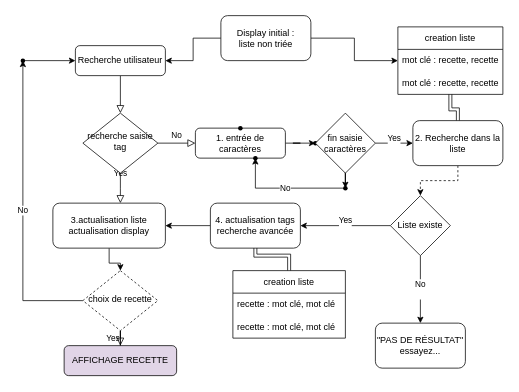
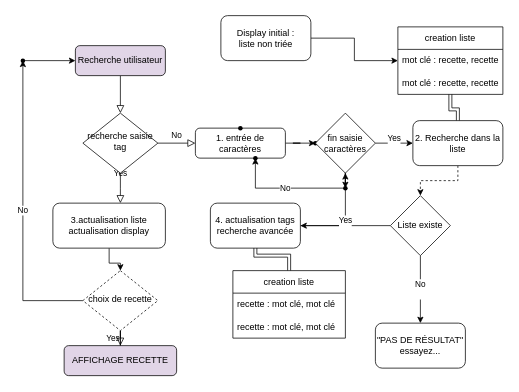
  <mxCell id="0" />
  <mxCell id="1" parent="0" />
  <mxCell id="2" value="" style="rounded=0;html=1;jettySize=auto;orthogonalLoop=1;fontSize=11;endArrow=block;endFill=0;endSize=8;strokeWidth=1;shadow=0;labelBackgroundColor=none;edgeStyle=orthogonalEdgeStyle;" parent="1" source="3" target="6" edge="1"><mxGeometry relative="1" as="geometry" /></mxCell>
- <mxCell id="3" value="Recherche utilisateur" style="rounded=1;whiteSpace=wrap;html=1;fontSize=12;glass=0;strokeWidth=1;shadow=0;" parent="1" vertex="1"><mxGeometry x="100" y="60" width="120" height="40" as="geometry" /></mxCell>
+ <mxCell id="3" value="Recherche utilisateur" style="rounded=1;whiteSpace=wrap;html=1;fontSize=12;glass=0;strokeWidth=1;shadow=0;fillColor=#e1d5e7;" parent="1" vertex="1"><mxGeometry x="100" y="60" width="120" height="40" as="geometry" /></mxCell>
  <mxCell id="4" value="Yes" style="rounded=0;html=1;jettySize=auto;orthogonalLoop=1;fontSize=11;endArrow=block;endFill=0;endSize=8;strokeWidth=1;shadow=0;labelBackgroundColor=none;edgeStyle=orthogonalEdgeStyle;" parent="1" source="6" edge="1"><mxGeometry y="20" relative="1" as="geometry"><mxPoint as="offset" /><mxPoint x="160" y="270" as="targetPoint" /></mxGeometry></mxCell>
  <mxCell id="5" value="No" style="edgeStyle=orthogonalEdgeStyle;rounded=0;html=1;jettySize=auto;orthogonalLoop=1;fontSize=11;endArrow=block;endFill=0;endSize=8;strokeWidth=1;shadow=0;labelBackgroundColor=none;" parent="1" source="6" target="8" edge="1"><mxGeometry y="10" relative="1" as="geometry"><mxPoint as="offset" /></mxGeometry></mxCell>
  <mxCell id="6" value="recherche saisie tag" style="rhombus;whiteSpace=wrap;html=1;shadow=0;fontFamily=Helvetica;fontSize=12;align=center;strokeWidth=1;spacing=6;spacingTop=-4;" parent="1" vertex="1"><mxGeometry x="110" y="150" width="100" height="80" as="geometry" /></mxCell>
  <mxCell id="7" value="" style="edgeStyle=orthogonalEdgeStyle;rounded=0;orthogonalLoop=1;jettySize=auto;html=1;" edge="1" parent="1" source="8" target="13"><mxGeometry relative="1" as="geometry" /></mxCell>
  <mxCell id="8" value="1. entrée de caractères" style="rounded=1;whiteSpace=wrap;html=1;fontSize=12;glass=0;strokeWidth=1;shadow=0;" parent="1" vertex="1"><mxGeometry x="260" y="170" width="120" height="40" as="geometry" /></mxCell>
  <mxCell id="9" value="Yes" style="edgeStyle=orthogonalEdgeStyle;rounded=0;html=1;jettySize=auto;orthogonalLoop=1;fontSize=11;endArrow=block;endFill=0;endSize=8;strokeWidth=1;shadow=0;labelBackgroundColor=none;" parent="1" source="11" target="12" edge="1"><mxGeometry y="10" relative="1" as="geometry"><mxPoint as="offset" /></mxGeometry></mxCell>
  <mxCell id="10" value="No" style="edgeStyle=orthogonalEdgeStyle;rounded=0;orthogonalLoop=1;jettySize=auto;html=1;" edge="1" parent="1" source="11" target="27"><mxGeometry relative="1" as="geometry" /></mxCell>
  <mxCell id="11" value="choix de recette" style="rhombus;whiteSpace=wrap;html=1;shadow=0;fontFamily=Helvetica;fontSize=12;align=center;strokeWidth=1;spacing=6;spacingTop=-4;dashed=1;" parent="1" vertex="1"><mxGeometry x="110" y="360" width="100" height="80" as="geometry" /></mxCell>
  <mxCell id="12" value="AFFICHAGE RECETTE" style="rounded=1;whiteSpace=wrap;html=1;fontSize=12;glass=0;strokeWidth=1;shadow=0;fillColor=#e1d5e7;" parent="1" vertex="1"><mxGeometry x="85" y="460" width="150" height="40" as="geometry" /></mxCell>
  <mxCell id="13" value="" style="shape=waypoint;sketch=0;size=6;pointerEvents=1;points=[];fillColor=default;resizable=0;rotatable=0;perimeter=centerPerimeter;snapToPoint=1;rounded=1;glass=0;strokeWidth=1;shadow=0;" vertex="1" parent="1"><mxGeometry x="410" y="180" width="20" height="20" as="geometry" /></mxCell>
  <mxCell id="14" value="" style="edgeStyle=orthogonalEdgeStyle;rounded=0;orthogonalLoop=1;jettySize=auto;html=1;" edge="1" parent="1" source="16" target="29"><mxGeometry relative="1" as="geometry" /></mxCell>
  <mxCell id="15" value="&lt;div&gt;Yes&lt;/div&gt;&lt;div&gt;&lt;br&gt;&lt;/div&gt;" style="edgeStyle=orthogonalEdgeStyle;rounded=0;orthogonalLoop=1;jettySize=auto;html=1;" edge="1" parent="1" source="16" target="32"><mxGeometry relative="1" as="geometry" /></mxCell>
  <mxCell id="16" value="fin saisie caractères" style="rhombus;whiteSpace=wrap;html=1;" vertex="1" parent="1"><mxGeometry x="420" y="150" width="80" height="80" as="geometry" /></mxCell>
  <mxCell id="17" value="" style="shape=waypoint;sketch=0;size=6;pointerEvents=1;points=[];fillColor=default;resizable=0;rotatable=0;perimeter=centerPerimeter;snapToPoint=1;" vertex="1" parent="1"><mxGeometry x="310" y="160" width="20" height="20" as="geometry" /></mxCell>
- <mxCell id="18" value="" style="edgeStyle=orthogonalEdgeStyle;rounded=0;orthogonalLoop=1;jettySize=auto;html=1;" edge="1" parent="1" source="19" target="21"><mxGeometry relative="1" as="geometry" /></mxCell>
+ <mxCell id="18" value="" style="edgeStyle=orthogonalEdgeStyle;rounded=0;orthogonalLoop=1;jettySize=auto;html=1;" edge="1" parent="1" source="19" target="16"><mxGeometry relative="1" as="geometry" /></mxCell>
  <mxCell id="19" value="4. actualisation tags recherche avancée" style="rounded=1;whiteSpace=wrap;html=1;" vertex="1" parent="1"><mxGeometry x="280" y="270" width="120" height="60" as="geometry" /></mxCell>
  <mxCell id="20" style="edgeStyle=orthogonalEdgeStyle;rounded=0;orthogonalLoop=1;jettySize=auto;html=1;exitX=0.5;exitY=1;exitDx=0;exitDy=0;" edge="1" parent="1" source="21" target="11"><mxGeometry relative="1" as="geometry" /></mxCell>
  <mxCell id="21" value="3.actualisation liste&lt;div&gt;actualisation display&lt;br&gt;&lt;/div&gt;" style="rounded=1;whiteSpace=wrap;html=1;" vertex="1" parent="1"><mxGeometry x="70" y="270" width="150" height="60" as="geometry" /></mxCell>
  <mxCell id="22" style="edgeStyle=orthogonalEdgeStyle;rounded=0;orthogonalLoop=1;jettySize=auto;html=1;shape=link;" edge="1" parent="1" source="23" target="32"><mxGeometry relative="1" as="geometry" /></mxCell>
  <mxCell id="23" value="creation liste" style="swimlane;fontStyle=0;childLayout=stackLayout;horizontal=1;startSize=30;horizontalStack=0;resizeParent=1;resizeParentMax=0;resizeLast=0;collapsible=1;marginBottom=0;whiteSpace=wrap;html=1;" vertex="1" parent="1"><mxGeometry x="530" y="35" width="140" height="90" as="geometry" /></mxCell>
  <mxCell id="24" value="mot clé : recette, recette" style="text;strokeColor=none;fillColor=none;align=left;verticalAlign=middle;spacingLeft=4;spacingRight=4;overflow=hidden;points=[[0,0.5],[1,0.5]];portConstraint=eastwest;rotatable=0;whiteSpace=wrap;html=1;" vertex="1" parent="23"><mxGeometry y="30" width="140" height="30" as="geometry" /></mxCell>
  <mxCell id="25" value="mot clé : recette, recette" style="text;strokeColor=none;fillColor=none;align=left;verticalAlign=middle;spacingLeft=4;spacingRight=4;overflow=hidden;points=[[0,0.5],[1,0.5]];portConstraint=eastwest;rotatable=0;whiteSpace=wrap;html=1;" vertex="1" parent="23"><mxGeometry y="60" width="140" height="30" as="geometry" /></mxCell>
  <mxCell id="26" value="" style="edgeStyle=orthogonalEdgeStyle;rounded=0;orthogonalLoop=1;jettySize=auto;html=1;" edge="1" parent="1" source="27" target="3"><mxGeometry relative="1" as="geometry" /></mxCell>
  <mxCell id="27" value="" style="shape=waypoint;sketch=0;size=6;pointerEvents=1;points=[];fillColor=default;resizable=0;rotatable=0;perimeter=centerPerimeter;snapToPoint=1;shadow=0;strokeWidth=1;spacing=6;spacingTop=-4;" vertex="1" parent="1"><mxGeometry x="20" y="70" width="20" height="20" as="geometry" /></mxCell>
  <mxCell id="28" value="No" style="edgeStyle=orthogonalEdgeStyle;rounded=0;orthogonalLoop=1;jettySize=auto;html=1;" edge="1" parent="1" source="29" target="30"><mxGeometry relative="1" as="geometry" /></mxCell>
  <mxCell id="29" value="" style="shape=waypoint;sketch=0;size=6;pointerEvents=1;points=[];fillColor=default;resizable=0;rotatable=0;perimeter=centerPerimeter;snapToPoint=1;" vertex="1" parent="1"><mxGeometry x="450" y="240" width="20" height="20" as="geometry" /></mxCell>
  <mxCell id="30" value="" style="shape=waypoint;sketch=0;size=6;pointerEvents=1;points=[];fillColor=default;resizable=0;rotatable=0;perimeter=centerPerimeter;snapToPoint=1;" vertex="1" parent="1"><mxGeometry x="330" y="200" width="20" height="20" as="geometry" /></mxCell>
  <mxCell id="31" value="" style="edgeStyle=orthogonalEdgeStyle;rounded=0;orthogonalLoop=1;jettySize=auto;html=1;dashed=1;" edge="1" parent="1" source="32" target="35"><mxGeometry relative="1" as="geometry" /></mxCell>
  <mxCell id="32" value="2. Recherche dans la liste" style="rounded=1;whiteSpace=wrap;html=1;" vertex="1" parent="1"><mxGeometry x="550" y="160" width="120" height="60" as="geometry" /></mxCell>
  <mxCell id="33" value="&lt;div&gt;Yes&lt;/div&gt;&lt;div&gt;&lt;br&gt;&lt;/div&gt;" style="edgeStyle=orthogonalEdgeStyle;rounded=0;orthogonalLoop=1;jettySize=auto;html=1;entryX=1;entryY=0.5;entryDx=0;entryDy=0;" edge="1" parent="1" source="35" target="19"><mxGeometry relative="1" as="geometry" /></mxCell>
  <mxCell id="34" value="&lt;div&gt;No&lt;/div&gt;&lt;div&gt;&lt;br&gt;&lt;/div&gt;" style="edgeStyle=orthogonalEdgeStyle;rounded=0;orthogonalLoop=1;jettySize=auto;html=1;" edge="1" parent="1" source="35" target="36"><mxGeometry relative="1" as="geometry" /></mxCell>
  <mxCell id="35" value="Liste existe" style="rhombus;whiteSpace=wrap;html=1;" vertex="1" parent="1"><mxGeometry x="520" y="260" width="80" height="80" as="geometry" /></mxCell>
  <mxCell id="36" value="&lt;div&gt;&quot;PAS DE RÉSULTAT&quot;&lt;/div&gt;&lt;div&gt;essayez...&lt;br&gt;&lt;/div&gt;" style="rounded=1;whiteSpace=wrap;html=1;" vertex="1" parent="1"><mxGeometry x="500" y="430" width="120" height="60" as="geometry" /></mxCell>
  <mxCell id="37" value="" style="edgeStyle=orthogonalEdgeStyle;rounded=0;orthogonalLoop=1;jettySize=auto;html=1;shape=link;" edge="1" parent="1" source="38" target="19"><mxGeometry relative="1" as="geometry" /></mxCell>
  <mxCell id="38" value="creation liste" style="swimlane;fontStyle=0;childLayout=stackLayout;horizontal=1;startSize=30;horizontalStack=0;resizeParent=1;resizeParentMax=0;resizeLast=0;collapsible=1;marginBottom=0;whiteSpace=wrap;html=1;" vertex="1" parent="1"><mxGeometry x="310" y="360" width="150" height="90" as="geometry" /></mxCell>
  <mxCell id="39" value="recette : mot clé, mot clé" style="text;strokeColor=none;fillColor=none;align=left;verticalAlign=middle;spacingLeft=4;spacingRight=4;overflow=hidden;points=[[0,0.5],[1,0.5]];portConstraint=eastwest;rotatable=0;whiteSpace=wrap;html=1;" vertex="1" parent="38"><mxGeometry y="30" width="150" height="30" as="geometry" /></mxCell>
  <mxCell id="40" value="recette : mot clé, mot clé" style="text;strokeColor=none;fillColor=none;align=left;verticalAlign=middle;spacingLeft=4;spacingRight=4;overflow=hidden;points=[[0,0.5],[1,0.5]];portConstraint=eastwest;rotatable=0;whiteSpace=wrap;html=1;" vertex="1" parent="38"><mxGeometry y="60" width="150" height="30" as="geometry" /></mxCell>
- <mxCell id="41" value="" style="edgeStyle=orthogonalEdgeStyle;rounded=0;orthogonalLoop=1;jettySize=auto;html=1;" edge="1" parent="1" source="43" target="3"><mxGeometry relative="1" as="geometry" /></mxCell>
  <mxCell id="42" value="" style="edgeStyle=orthogonalEdgeStyle;rounded=0;orthogonalLoop=1;jettySize=auto;html=1;" edge="1" parent="1" source="43" target="24"><mxGeometry relative="1" as="geometry" /></mxCell>
  <mxCell id="43" value="&lt;div&gt;Display initial :&lt;/div&gt;&lt;div&gt;liste non triée&lt;br&gt;&lt;/div&gt;" style="rounded=1;whiteSpace=wrap;html=1;" vertex="1" parent="1"><mxGeometry x="294" y="20" width="120" height="60" as="geometry" /></mxCell>
